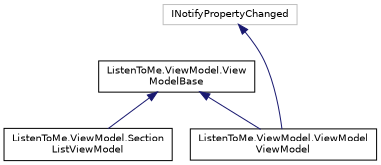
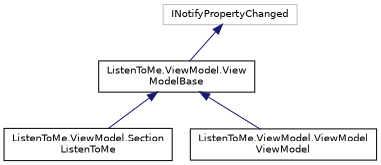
  digraph {
    rankdir=TB
    node [color=black fillcolor=white fontname=Helvetica fontsize=10 shape=record style=filled]
    edge [color=midnightblue dir=back fontname=Helvetica fontsize=10 labelfontname=Helvetica labelfontsize=10 style=solid]
    n1 [color=grey75 height=0.2 label=INotifyPropertyChanged width=0.4]
    n2 [height=0.2 label="ListenToMe.ViewModel.View\lModelBase" width=0.4]
-   n3 [height=0.2 label="ListenToMe.ViewModel.Section\lListViewModel" width=0.4]
+   n3 [height=0.2 label="ListenToMe.ViewModel.Section\lListenToMe" width=0.4]
    n4 [height=0.2 label="ListenToMe.ViewModel.ViewModel\lViewModel" width=0.4]
-   n1 -> n4
+   n1 -> n2
    n2 -> n3
    n2 -> n4
  }
